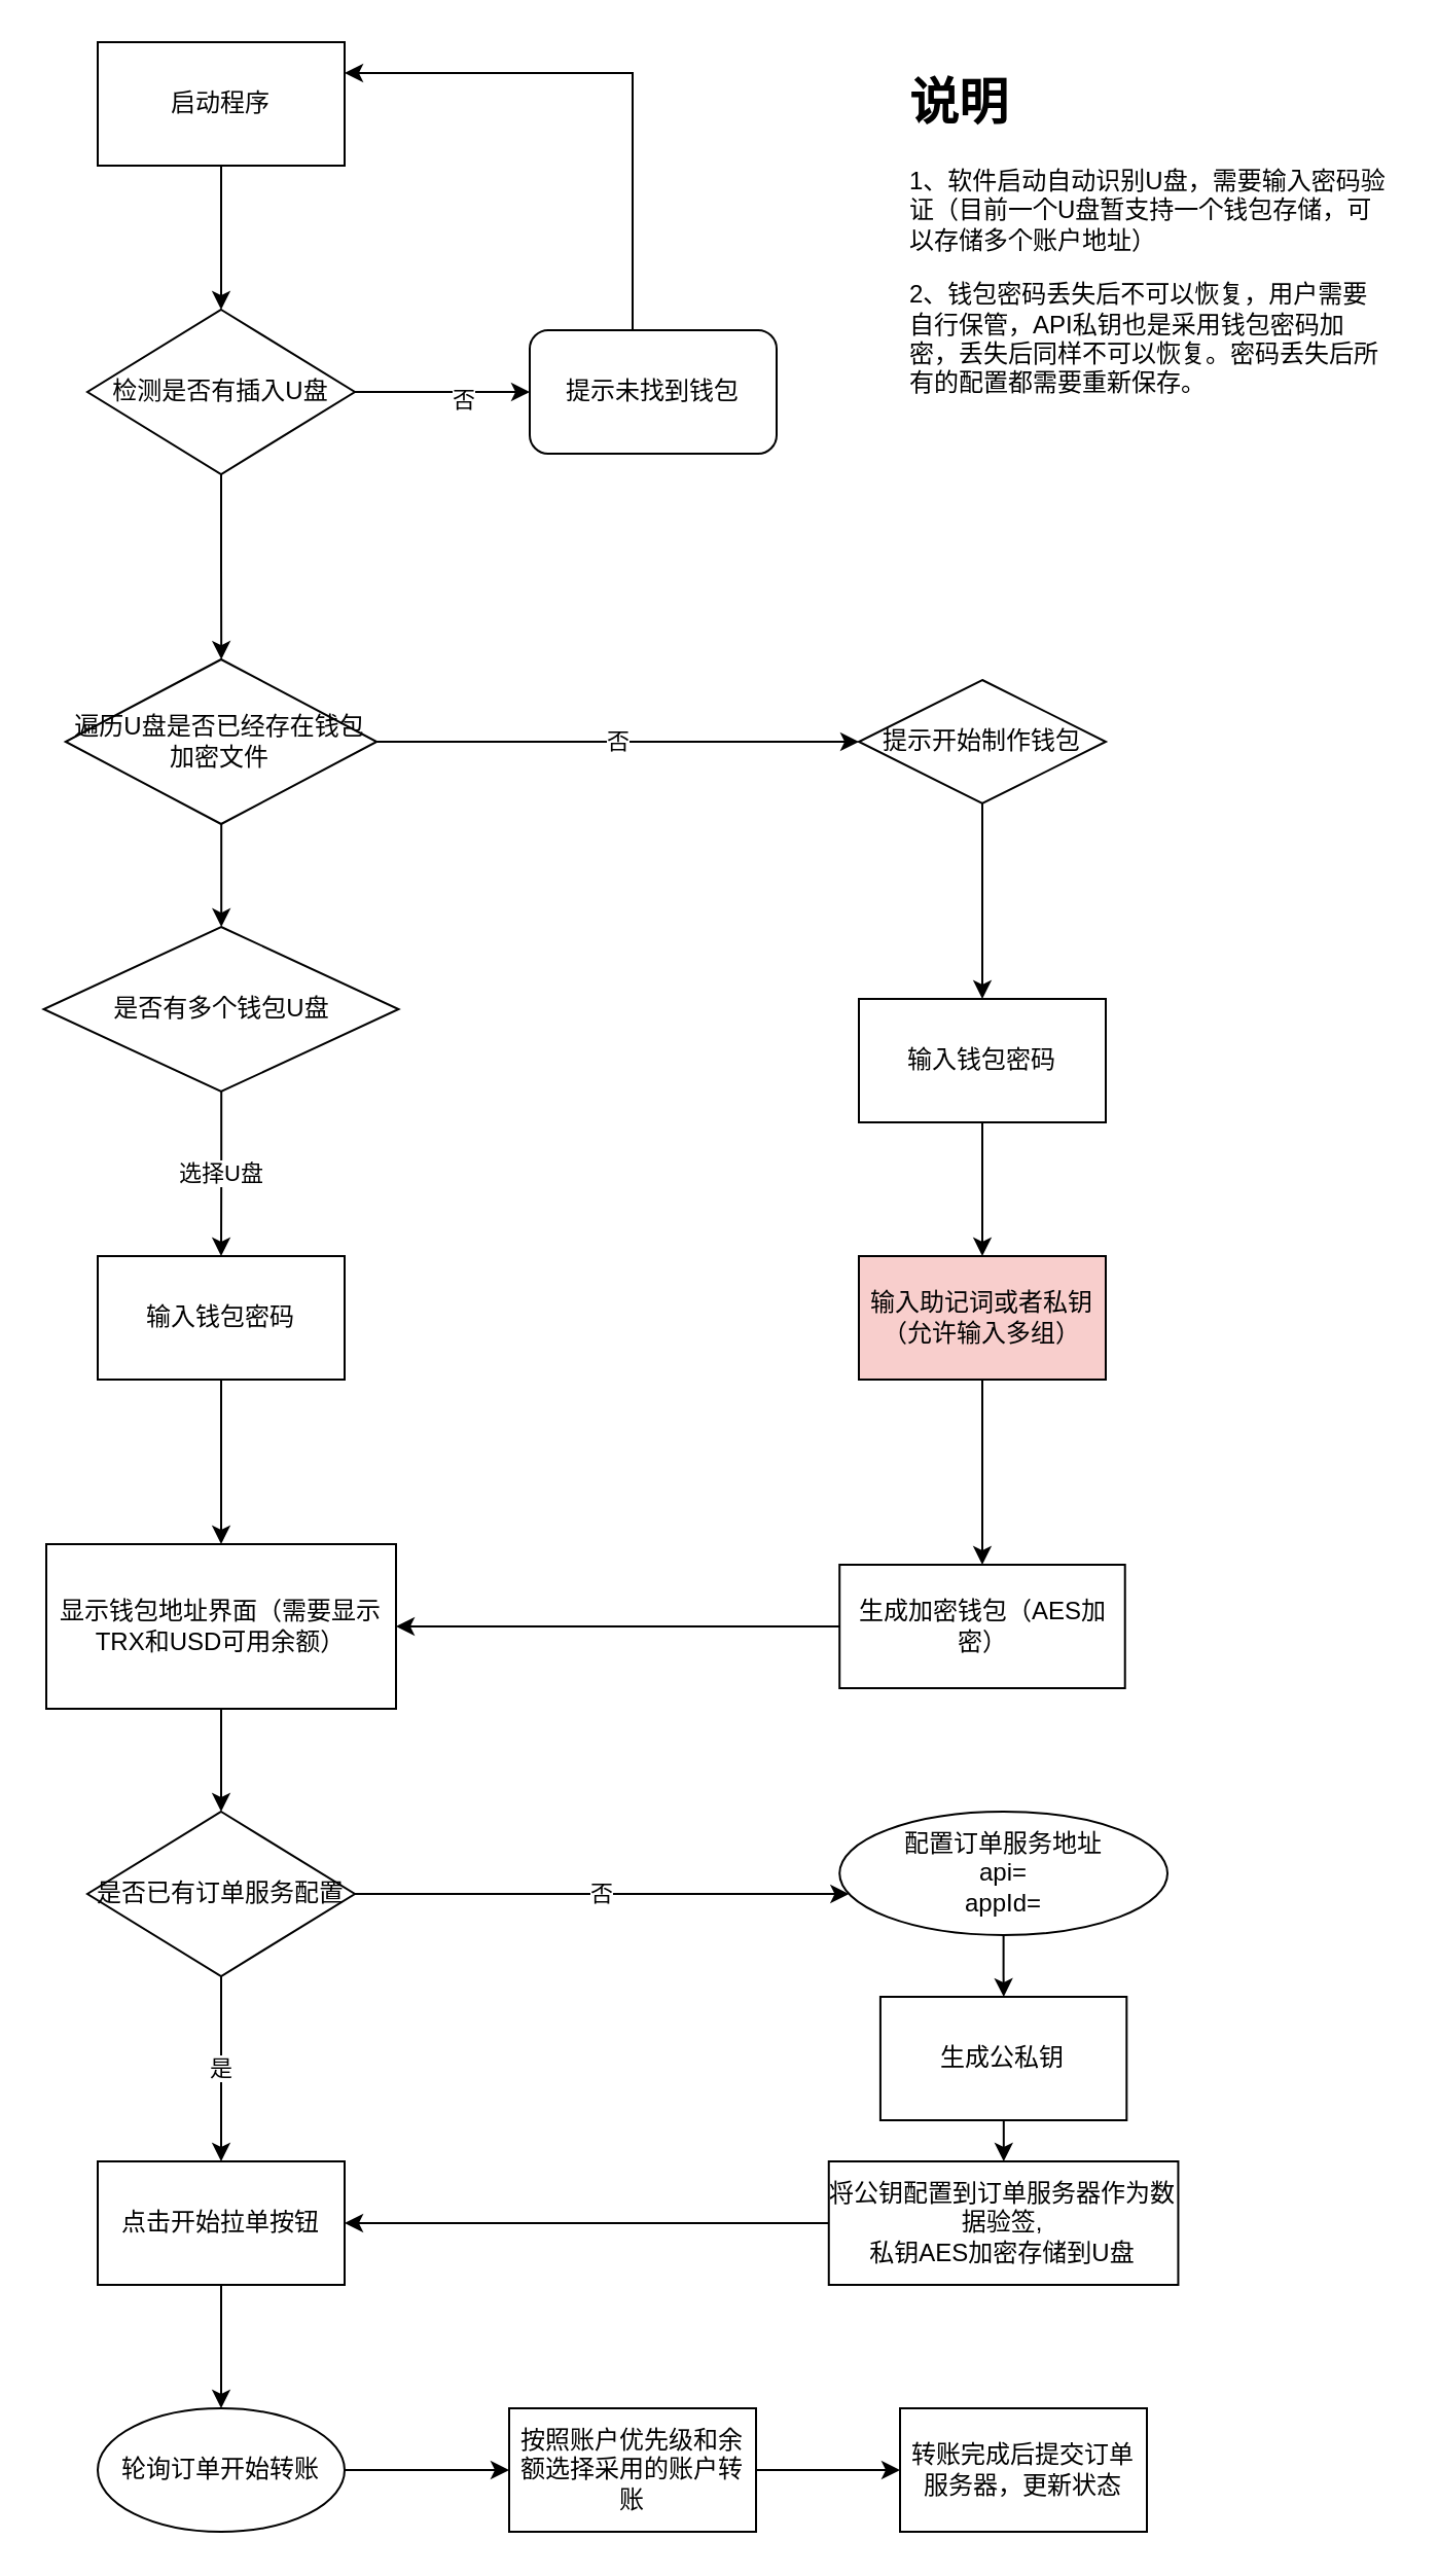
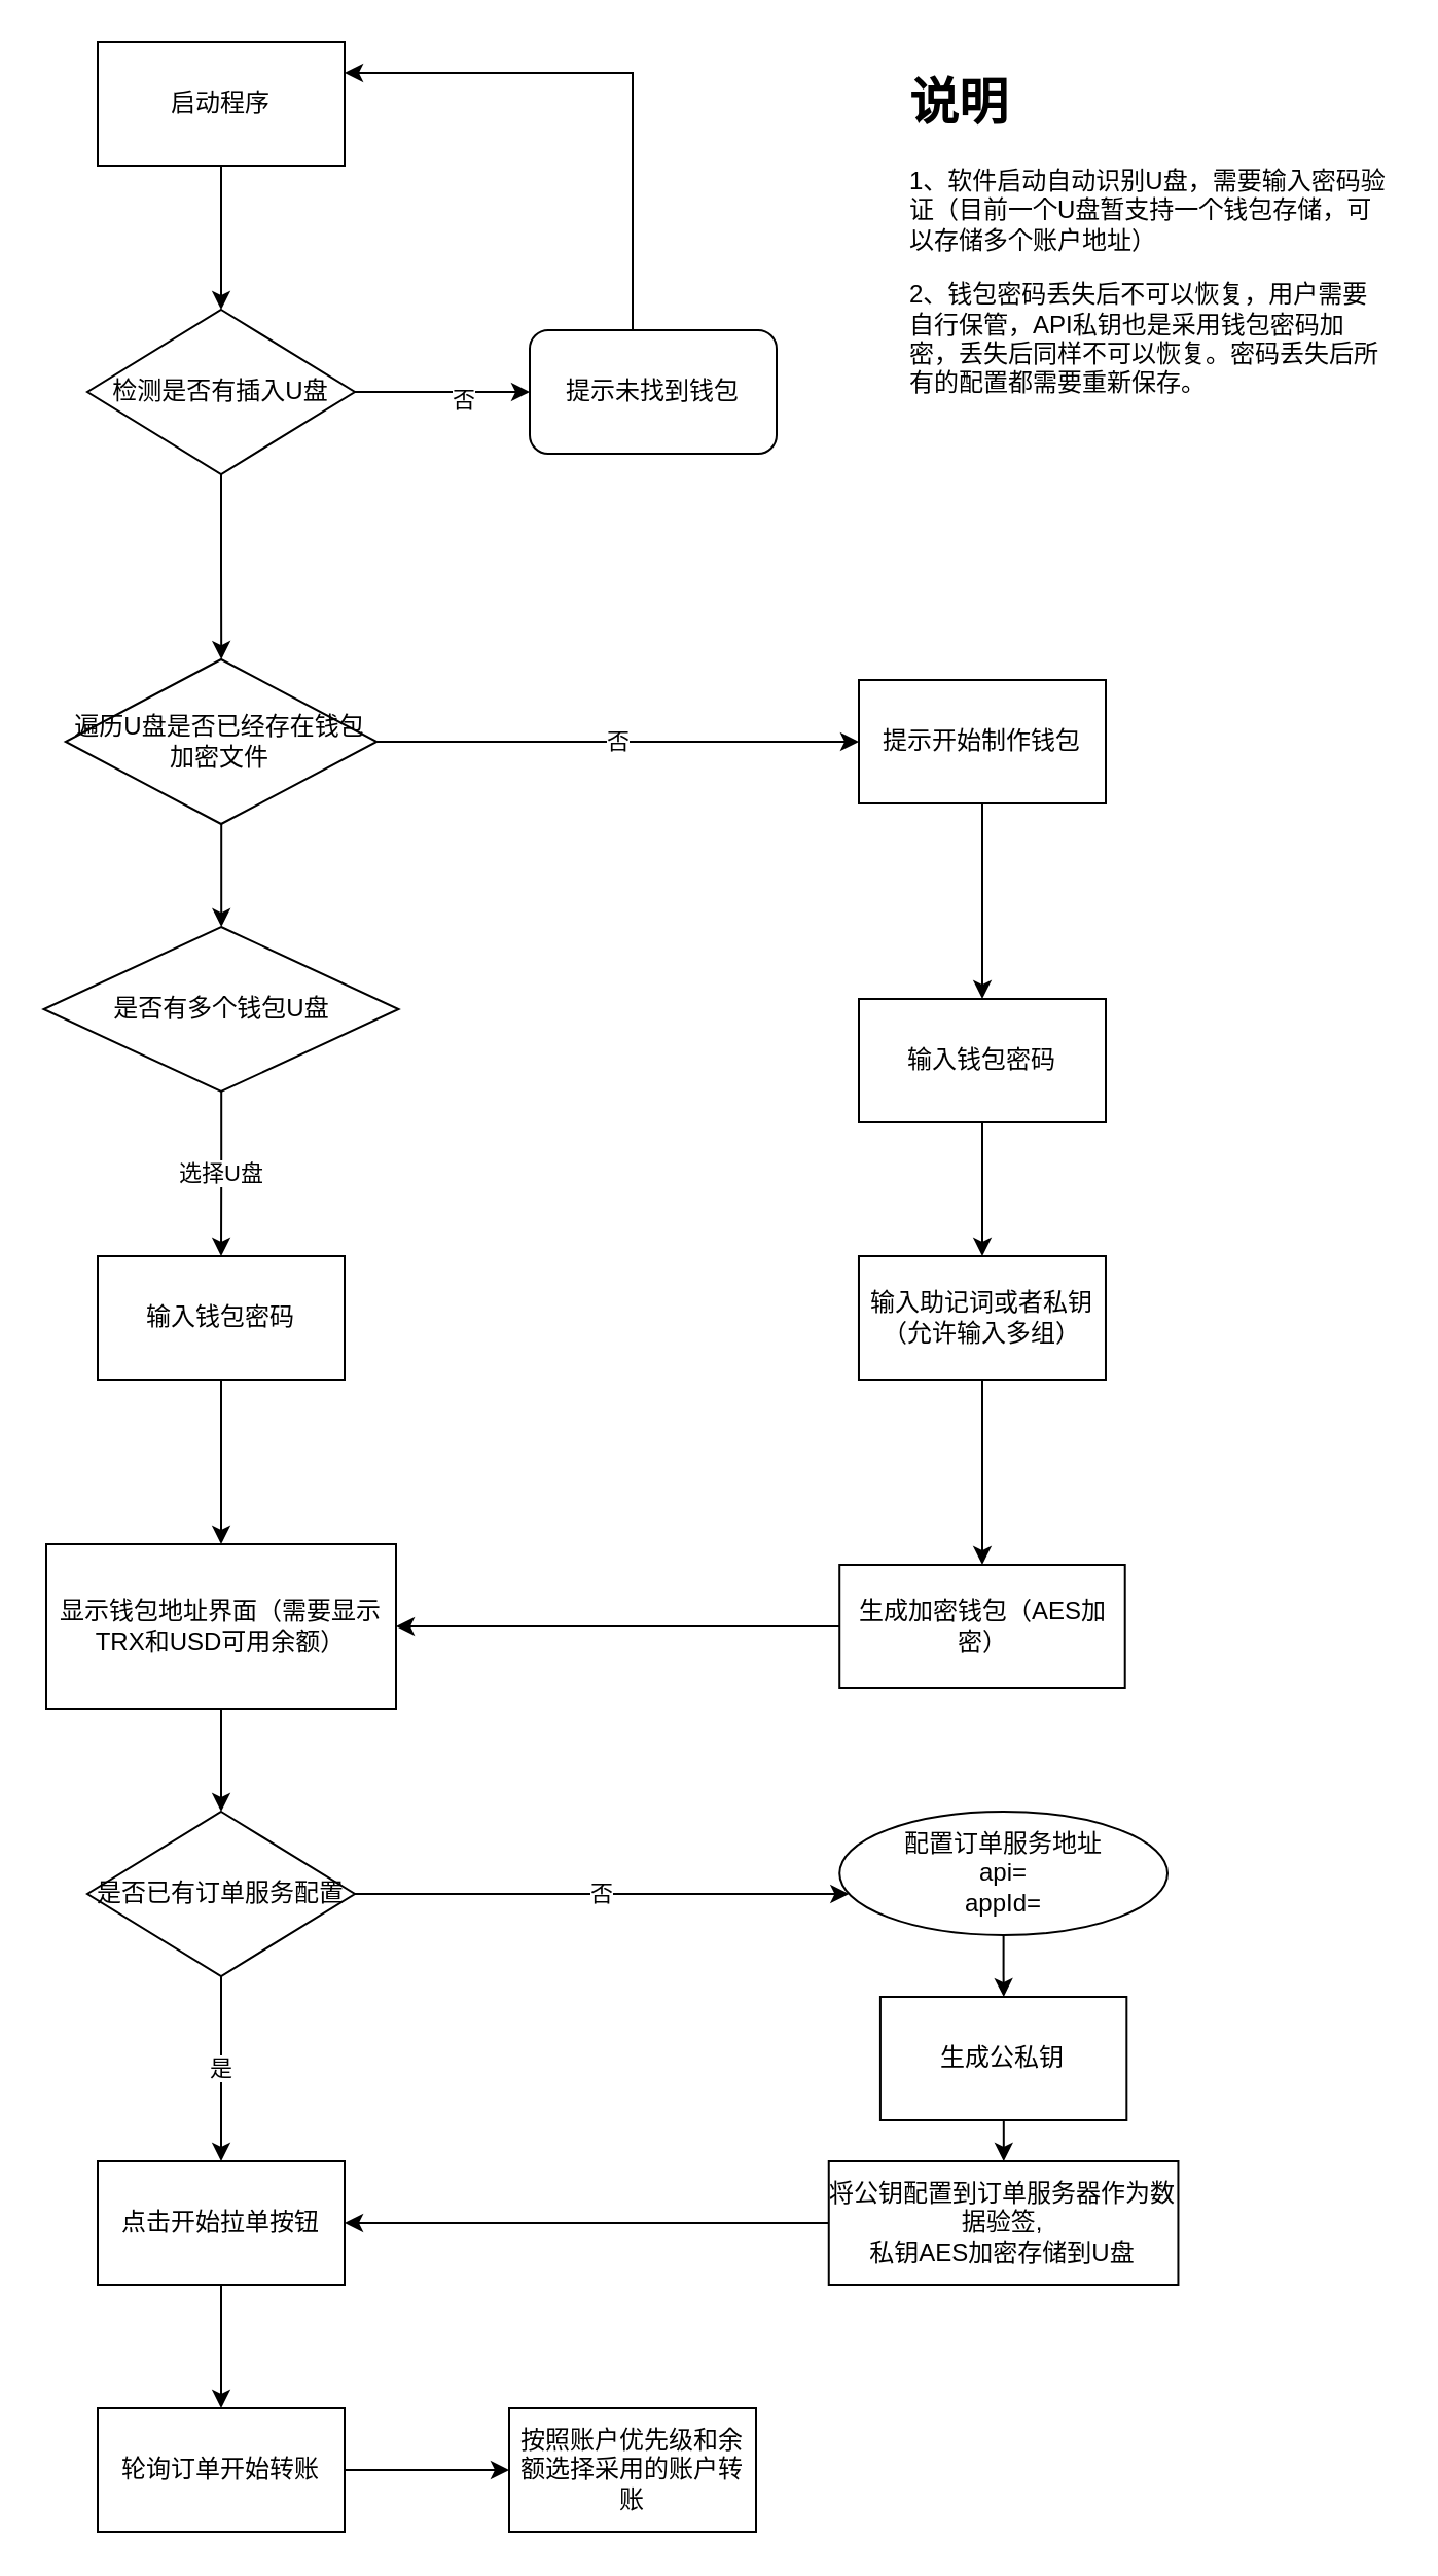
  <mxCell id="0" />
  <mxCell id="1" parent="0" />
  <mxCell id="2" value="" style="edgeStyle=orthogonalEdgeStyle;rounded=0;orthogonalLoop=1;jettySize=auto;html=1;" parent="1" source="3" target="7" edge="1"><mxGeometry relative="1" as="geometry" /></mxCell>
  <mxCell id="3" value="启动程序" style="rounded=0;whiteSpace=wrap;html=1;" parent="1" vertex="1"><mxGeometry x="47" y="20" width="120" height="60" as="geometry" /></mxCell>
  <mxCell id="4" value="" style="edgeStyle=orthogonalEdgeStyle;rounded=0;orthogonalLoop=1;jettySize=auto;html=1;" parent="1" source="7" target="9" edge="1"><mxGeometry relative="1" as="geometry" /></mxCell>
  <mxCell id="5" value="否" style="edgeLabel;html=1;align=center;verticalAlign=middle;resizable=0;points=[];" parent="4" vertex="1" connectable="0"><mxGeometry x="0.216" y="-3" relative="1" as="geometry"><mxPoint as="offset" /></mxGeometry></mxCell>
  <mxCell id="6" value="" style="edgeStyle=orthogonalEdgeStyle;rounded=0;orthogonalLoop=1;jettySize=auto;html=1;" parent="1" source="7" target="12" edge="1"><mxGeometry relative="1" as="geometry" /></mxCell>
  <mxCell id="7" value="&lt;span style=&quot;&quot;&gt;检测是否有插入U盘&lt;/span&gt;" style="rhombus;whiteSpace=wrap;html=1;rounded=0;" parent="1" vertex="1"><mxGeometry x="42" y="150" width="130" height="80" as="geometry" /></mxCell>
  <mxCell id="8" style="edgeStyle=orthogonalEdgeStyle;rounded=0;orthogonalLoop=1;jettySize=auto;html=1;entryX=1;entryY=0.25;entryDx=0;entryDy=0;" parent="1" source="9" target="3" edge="1"><mxGeometry relative="1" as="geometry"><Array as="points"><mxPoint x="307" y="35" /></Array></mxGeometry></mxCell>
  <mxCell id="9" value="提示未找到钱包" style="whiteSpace=wrap;html=1;rounded=1;" parent="1" vertex="1"><mxGeometry x="257" y="160" width="120" height="60" as="geometry" /></mxCell>
  <mxCell id="10" value="否" style="edgeStyle=orthogonalEdgeStyle;rounded=0;orthogonalLoop=1;jettySize=auto;html=1;" parent="1" source="12" target="14" edge="1"><mxGeometry relative="1" as="geometry" /></mxCell>
  <mxCell id="11" value="" style="edgeStyle=orthogonalEdgeStyle;rounded=0;orthogonalLoop=1;jettySize=auto;html=1;" parent="1" source="12" target="22" edge="1"><mxGeometry relative="1" as="geometry" /></mxCell>
  <mxCell id="12" value="遍历U盘是否已经存在钱包加密文件" style="rhombus;whiteSpace=wrap;html=1;rounded=0;" parent="1" vertex="1"><mxGeometry x="31.38" y="320" width="151.25" height="80" as="geometry" /></mxCell>
  <mxCell id="13" style="edgeStyle=orthogonalEdgeStyle;rounded=0;orthogonalLoop=1;jettySize=auto;html=1;entryX=0.5;entryY=0;entryDx=0;entryDy=0;" parent="1" source="14" target="16" edge="1"><mxGeometry relative="1" as="geometry" /></mxCell>
- <mxCell id="14" value="提示开始制作钱包" style="rhombus;whiteSpace=wrap;html=1;" parent="1" vertex="1"><mxGeometry x="417" y="330" width="120" height="60" as="geometry" /></mxCell>
+ <mxCell id="14" value="提示开始制作钱包" style="whiteSpace=wrap;html=1;rounded=0;" parent="1" vertex="1"><mxGeometry x="417" y="330" width="120" height="60" as="geometry" /></mxCell>
  <mxCell id="15" value="" style="edgeStyle=orthogonalEdgeStyle;rounded=0;orthogonalLoop=1;jettySize=auto;html=1;" parent="1" source="16" target="18" edge="1"><mxGeometry relative="1" as="geometry" /></mxCell>
  <mxCell id="16" value="输入钱包密码" style="whiteSpace=wrap;html=1;rounded=0;" parent="1" vertex="1"><mxGeometry x="417" y="485" width="120" height="60" as="geometry" /></mxCell>
  <mxCell id="17" value="" style="edgeStyle=orthogonalEdgeStyle;rounded=0;orthogonalLoop=1;jettySize=auto;html=1;" parent="1" source="18" target="20" edge="1"><mxGeometry relative="1" as="geometry" /></mxCell>
- <mxCell id="18" value="输入助记词或者私钥（允许输入多组）" style="whiteSpace=wrap;html=1;rounded=0;fillColor=#f8cecc;" parent="1" vertex="1"><mxGeometry x="416.99" y="610" width="120" height="60" as="geometry" /></mxCell>
+ <mxCell id="18" value="输入助记词或者私钥（允许输入多组）" style="whiteSpace=wrap;html=1;rounded=0;" parent="1" vertex="1"><mxGeometry x="416.99" y="610" width="120" height="60" as="geometry" /></mxCell>
  <mxCell id="19" style="edgeStyle=orthogonalEdgeStyle;rounded=0;orthogonalLoop=1;jettySize=auto;html=1;entryX=1;entryY=0.5;entryDx=0;entryDy=0;" parent="1" source="20" target="26" edge="1"><mxGeometry relative="1" as="geometry" /></mxCell>
  <mxCell id="20" value="生成加密钱包（AES加密）" style="whiteSpace=wrap;html=1;rounded=0;" parent="1" vertex="1"><mxGeometry x="407.61" y="760" width="138.75" height="60" as="geometry" /></mxCell>
  <mxCell id="21" value="选择U盘" style="edgeStyle=orthogonalEdgeStyle;rounded=0;orthogonalLoop=1;jettySize=auto;html=1;" parent="1" source="22" target="24" edge="1"><mxGeometry relative="1" as="geometry" /></mxCell>
  <mxCell id="22" value="是否有多个钱包U盘" style="rhombus;whiteSpace=wrap;html=1;rounded=0;" parent="1" vertex="1"><mxGeometry x="20.75" y="450" width="172.5" height="80" as="geometry" /></mxCell>
  <mxCell id="23" value="" style="edgeStyle=orthogonalEdgeStyle;rounded=0;orthogonalLoop=1;jettySize=auto;html=1;" parent="1" source="24" target="26" edge="1"><mxGeometry relative="1" as="geometry" /></mxCell>
  <mxCell id="24" value="输入钱包密码" style="whiteSpace=wrap;html=1;rounded=0;" parent="1" vertex="1"><mxGeometry x="47" y="610" width="120" height="60" as="geometry" /></mxCell>
  <mxCell id="25" style="edgeStyle=orthogonalEdgeStyle;rounded=0;orthogonalLoop=1;jettySize=auto;html=1;" parent="1" source="26" target="31" edge="1"><mxGeometry relative="1" as="geometry" /></mxCell>
  <mxCell id="26" value="显示钱包地址界面（需要显示TRX和USD可用余额）" style="whiteSpace=wrap;html=1;rounded=0;" parent="1" vertex="1"><mxGeometry x="22" y="750" width="170" height="80" as="geometry" /></mxCell>
  <mxCell id="27" value="" style="edgeStyle=orthogonalEdgeStyle;rounded=0;orthogonalLoop=1;jettySize=auto;html=1;" parent="1" source="28" target="41" edge="1"><mxGeometry relative="1" as="geometry" /></mxCell>
- <mxCell id="28" value="轮询订单开始转账" style="ellipse;whiteSpace=wrap;html=1;" parent="1" vertex="1"><mxGeometry x="47" y="1170" width="120" height="60" as="geometry" /></mxCell>
+ <mxCell id="28" value="轮询订单开始转账" style="whiteSpace=wrap;html=1;rounded=0;" parent="1" vertex="1"><mxGeometry x="47" y="1170" width="120" height="60" as="geometry" /></mxCell>
  <mxCell id="29" value="是" style="edgeStyle=orthogonalEdgeStyle;rounded=0;orthogonalLoop=1;jettySize=auto;html=1;" parent="1" source="31" target="33" edge="1"><mxGeometry relative="1" as="geometry" /></mxCell>
  <mxCell id="30" value="否" style="edgeStyle=orthogonalEdgeStyle;rounded=0;orthogonalLoop=1;jettySize=auto;html=1;" parent="1" source="31" target="35" edge="1"><mxGeometry relative="1" as="geometry"><Array as="points"><mxPoint x="207" y="920" /><mxPoint x="207" y="920" /></Array></mxGeometry></mxCell>
  <mxCell id="31" value="是否已有订单服务配置" style="rhombus;whiteSpace=wrap;html=1;" parent="1" vertex="1"><mxGeometry x="42" y="880" width="130" height="80" as="geometry" /></mxCell>
  <mxCell id="32" value="" style="edgeStyle=orthogonalEdgeStyle;rounded=0;orthogonalLoop=1;jettySize=auto;html=1;" parent="1" source="33" target="28" edge="1"><mxGeometry relative="1" as="geometry" /></mxCell>
  <mxCell id="33" value="点击开始拉单按钮" style="whiteSpace=wrap;html=1;" parent="1" vertex="1"><mxGeometry x="47" y="1050" width="120" height="60" as="geometry" /></mxCell>
  <mxCell id="34" value="" style="edgeStyle=orthogonalEdgeStyle;rounded=0;orthogonalLoop=1;jettySize=auto;html=1;" parent="1" source="35" target="37" edge="1"><mxGeometry relative="1" as="geometry" /></mxCell>
  <mxCell id="35" value="配置订单服务地址&lt;br&gt;api=&lt;br&gt;appId=" style="ellipse;whiteSpace=wrap;html=1;" parent="1" vertex="1"><mxGeometry x="407.61" y="880" width="159.39" height="60" as="geometry" /></mxCell>
  <mxCell id="36" value="" style="edgeStyle=orthogonalEdgeStyle;rounded=0;orthogonalLoop=1;jettySize=auto;html=1;" parent="1" source="37" target="39" edge="1"><mxGeometry relative="1" as="geometry" /></mxCell>
  <mxCell id="37" value="生成公私钥" style="whiteSpace=wrap;html=1;" parent="1" vertex="1"><mxGeometry x="427.46" y="970" width="119.7" height="60" as="geometry" /></mxCell>
  <mxCell id="38" style="edgeStyle=orthogonalEdgeStyle;rounded=0;orthogonalLoop=1;jettySize=auto;html=1;entryX=1;entryY=0.5;entryDx=0;entryDy=0;" parent="1" source="39" target="33" edge="1"><mxGeometry relative="1" as="geometry" /></mxCell>
  <mxCell id="39" value="将公钥配置到订单服务器作为数据验签,&lt;br&gt;私钥AES加密存储到U盘" style="whiteSpace=wrap;html=1;" parent="1" vertex="1"><mxGeometry x="402.38" y="1050" width="169.84" height="60" as="geometry" /></mxCell>
- <mxCell id="40" value="" style="edgeStyle=orthogonalEdgeStyle;rounded=0;orthogonalLoop=1;jettySize=auto;html=1;" parent="1" source="41" target="42" edge="1"><mxGeometry relative="1" as="geometry" /></mxCell>
  <mxCell id="41" value="按照账户优先级和余额选择采用的账户转账" style="whiteSpace=wrap;html=1;rounded=0;" parent="1" vertex="1"><mxGeometry x="247" y="1170" width="120" height="60" as="geometry" /></mxCell>
- <mxCell id="42" value="转账完成后提交订单服务器，更新状态" style="whiteSpace=wrap;html=1;rounded=0;" parent="1" vertex="1"><mxGeometry x="437" y="1170" width="120" height="60" as="geometry" /></mxCell>
  <mxCell id="43" value="&lt;h1&gt;说明&lt;/h1&gt;&lt;p&gt;1、软件启动自动识别U盘，需要输入密码验证（目前一个U盘暂支持一个钱包存储，可以存储多个账户地址）&lt;/p&gt;&lt;p&gt;2、钱包密码丢失后不可以恢复，用户需要自行保管，API私钥也是采用钱包密码加密，丢失后同样不可以恢复。密码丢失后所有的配置都需要重新保存。&lt;/p&gt;" style="text;html=1;strokeColor=none;fillColor=none;spacing=5;spacingTop=-20;whiteSpace=wrap;overflow=hidden;rounded=0;" parent="1" vertex="1"><mxGeometry x="437" y="30" width="240" height="190" as="geometry" /></mxCell>
